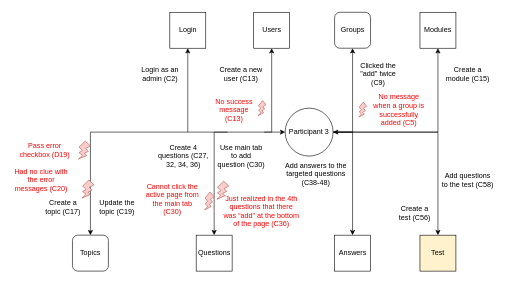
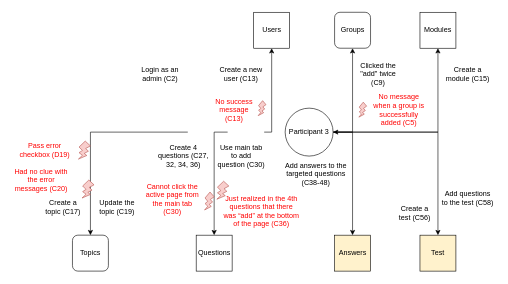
  <mxCell id="0" />
  <mxCell id="1" parent="0" />
  <mxCell id="2" value="Participant 3" style="ellipse;whiteSpace=wrap;html=1;aspect=fixed;" vertex="1" parent="1"><mxGeometry x="475" y="180" width="80" height="80" as="geometry" /></mxCell>
- <mxCell id="3" style="edgeStyle=orthogonalEdgeStyle;rounded=0;orthogonalLoop=1;jettySize=auto;html=1;entryX=0;entryY=0.5;entryDx=0;entryDy=0;startArrow=classic;startFill=1;" edge="1" parent="1" source="4" target="2"><mxGeometry relative="1" as="geometry"><Array as="points"><mxPoint x="313" y="220" /></Array></mxGeometry></mxCell>
- <mxCell id="4" value="Login" style="whiteSpace=wrap;html=1;aspect=fixed;" vertex="1" parent="1"><mxGeometry x="282.5" y="20" width="60" height="60" as="geometry" /></mxCell>
  <mxCell id="5" style="edgeStyle=orthogonalEdgeStyle;rounded=0;orthogonalLoop=1;jettySize=auto;html=1;startArrow=classic;startFill=1;endArrow=none;endFill=0;" edge="1" parent="1" source="6"><mxGeometry relative="1" as="geometry"><mxPoint x="440" y="220" as="targetPoint" /><Array as="points"><mxPoint x="453" y="220" /></Array></mxGeometry></mxCell>
  <mxCell id="6" value="Users" style="whiteSpace=wrap;html=1;aspect=fixed;" vertex="1" parent="1"><mxGeometry x="422.5" y="20" width="60" height="60" as="geometry" /></mxCell>
  <mxCell id="7" style="edgeStyle=orthogonalEdgeStyle;rounded=0;orthogonalLoop=1;jettySize=auto;html=1;entryX=1;entryY=0.5;entryDx=0;entryDy=0;startArrow=classic;startFill=1;endArrow=classic;endFill=1;" edge="1" parent="1" source="8" target="2"><mxGeometry relative="1" as="geometry"><Array as="points"><mxPoint x="588" y="220" /></Array></mxGeometry></mxCell>
  <mxCell id="8" value="Groups" style="whiteSpace=wrap;html=1;aspect=fixed;rounded=1;" vertex="1" parent="1"><mxGeometry x="557.5" y="20" width="60" height="60" as="geometry" /></mxCell>
  <mxCell id="9" style="edgeStyle=orthogonalEdgeStyle;rounded=0;orthogonalLoop=1;jettySize=auto;html=1;entryX=1;entryY=0.5;entryDx=0;entryDy=0;startArrow=classic;startFill=1;endArrow=none;endFill=0;" edge="1" parent="1" source="10" target="2"><mxGeometry relative="1" as="geometry"><Array as="points"><mxPoint x="730" y="220" /></Array></mxGeometry></mxCell>
  <mxCell id="10" value="Modules" style="whiteSpace=wrap;html=1;aspect=fixed;" vertex="1" parent="1"><mxGeometry x="700" y="20" width="60" height="60" as="geometry" /></mxCell>
  <mxCell id="11" style="edgeStyle=orthogonalEdgeStyle;rounded=0;orthogonalLoop=1;jettySize=auto;html=1;entryX=0;entryY=0.5;entryDx=0;entryDy=0;startArrow=classic;startFill=1;endArrow=none;endFill=0;" edge="1" parent="1" source="12"><mxGeometry relative="1" as="geometry"><Array as="points"><mxPoint x="150.5" y="220" /></Array><mxPoint x="312.5" y="220" as="targetPoint" /></mxGeometry></mxCell>
  <mxCell id="12" value="Topics" style="whiteSpace=wrap;html=1;aspect=fixed;rounded=1;" vertex="1" parent="1"><mxGeometry x="120" y="392" width="60" height="60" as="geometry" /></mxCell>
  <mxCell id="13" style="edgeStyle=orthogonalEdgeStyle;rounded=0;orthogonalLoop=1;jettySize=auto;html=1;entryX=0;entryY=0.5;entryDx=0;entryDy=0;startArrow=classic;startFill=1;endArrow=none;endFill=0;" edge="1" parent="1" source="14"><mxGeometry relative="1" as="geometry"><mxPoint x="379" y="220" as="targetPoint" /><Array as="points"><mxPoint x="357" y="220" /></Array></mxGeometry></mxCell>
  <mxCell id="14" value="Questions" style="whiteSpace=wrap;html=1;aspect=fixed;" vertex="1" parent="1"><mxGeometry x="326.5" y="392" width="60" height="60" as="geometry" /></mxCell>
  <mxCell id="15" style="edgeStyle=orthogonalEdgeStyle;rounded=0;orthogonalLoop=1;jettySize=auto;html=1;entryX=1;entryY=0.5;entryDx=0;entryDy=0;startArrow=classic;startFill=1;endArrow=none;endFill=0;" edge="1" parent="1" source="16" target="2"><mxGeometry relative="1" as="geometry"><Array as="points"><mxPoint x="588" y="220" /></Array></mxGeometry></mxCell>
- <mxCell id="16" value="Answers" style="whiteSpace=wrap;html=1;aspect=fixed;" vertex="1" parent="1"><mxGeometry x="557.5" y="392" width="60" height="60" as="geometry" /></mxCell>
+ <mxCell id="16" value="Answers" style="whiteSpace=wrap;html=1;aspect=fixed;fillColor=#fff2cc;" vertex="1" parent="1"><mxGeometry x="557.5" y="392" width="60" height="60" as="geometry" /></mxCell>
  <mxCell id="17" style="edgeStyle=orthogonalEdgeStyle;rounded=0;orthogonalLoop=1;jettySize=auto;html=1;entryX=1;entryY=0.5;entryDx=0;entryDy=0;startArrow=classic;startFill=1;endArrow=none;endFill=0;" edge="1" parent="1" source="18" target="2"><mxGeometry relative="1" as="geometry"><Array as="points"><mxPoint x="730" y="220" /></Array></mxGeometry></mxCell>
  <mxCell id="18" value="Test" style="whiteSpace=wrap;html=1;aspect=fixed;fillColor=#fff2cc;" vertex="1" parent="1"><mxGeometry x="700" y="392" width="60" height="60" as="geometry" /></mxCell>
  <mxCell id="19" value="Login as an admin (C2)" style="text;html=1;strokeColor=none;fillColor=none;align=center;verticalAlign=middle;whiteSpace=wrap;rounded=0;" vertex="1" parent="1"><mxGeometry x="230" y="98" width="73" height="50" as="geometry" /></mxCell>
  <mxCell id="20" value="Create a new user (C13)" style="text;html=1;strokeColor=none;fillColor=none;align=center;verticalAlign=middle;whiteSpace=wrap;rounded=0;" vertex="1" parent="1"><mxGeometry x="360" y="98" width="83" height="50" as="geometry" /></mxCell>
  <mxCell id="21" value="Create a module (C15)" style="text;html=1;strokeColor=none;fillColor=none;align=center;verticalAlign=middle;whiteSpace=wrap;rounded=0;" vertex="1" parent="1"><mxGeometry x="740" y="98" width="80" height="50" as="geometry" /></mxCell>
  <mxCell id="22" value="Create a topic (C17)" style="text;html=1;strokeColor=none;fillColor=none;align=center;verticalAlign=middle;whiteSpace=wrap;rounded=0;" vertex="1" parent="1"><mxGeometry x="67.5" y="320" width="73" height="50" as="geometry" /></mxCell>
  <mxCell id="23" value="Update the topic (C19)" style="text;html=1;strokeColor=none;fillColor=none;align=center;verticalAlign=middle;whiteSpace=wrap;rounded=0;" vertex="1" parent="1"><mxGeometry x="157.5" y="320" width="73" height="50" as="geometry" /></mxCell>
  <mxCell id="24" value="" style="verticalLabelPosition=bottom;verticalAlign=top;html=1;shape=mxgraph.basic.flash;fillColor=#f8cecc;strokeColor=#b85450;" vertex="1" parent="1"><mxGeometry x="130" y="235" width="20" height="30" as="geometry" /></mxCell>
  <mxCell id="25" value="&lt;font color=&quot;#ff0000&quot;&gt;Pass error checkbox (D19)&lt;/font&gt;" style="text;html=1;strokeColor=none;fillColor=none;align=center;verticalAlign=middle;whiteSpace=wrap;rounded=0;" vertex="1" parent="1"><mxGeometry x="27" y="225" width="94" height="50" as="geometry" /></mxCell>
  <mxCell id="26" value="Create 4 questions (C27, 32, 34, 36)" style="text;html=1;strokeColor=none;fillColor=none;align=center;verticalAlign=middle;whiteSpace=wrap;rounded=0;" vertex="1" parent="1"><mxGeometry x="257" y="235" width="97" height="50" as="geometry" /></mxCell>
  <mxCell id="27" value="Add answers to the targeted questions (C38-48)" style="text;html=1;strokeColor=none;fillColor=none;align=center;verticalAlign=middle;whiteSpace=wrap;rounded=0;" vertex="1" parent="1"><mxGeometry x="470" y="265" width="113" height="50" as="geometry" /></mxCell>
  <mxCell id="28" value="Create a test (C56)" style="text;html=1;strokeColor=none;fillColor=none;align=center;verticalAlign=middle;whiteSpace=wrap;rounded=0;" vertex="1" parent="1"><mxGeometry x="660" y="330" width="63" height="50" as="geometry" /></mxCell>
- <mxCell id="29" value="Add questions to the test (C58)" style="text;html=1;strokeColor=none;fillColor=none;align=center;verticalAlign=middle;whiteSpace=wrap;rounded=0;" vertex="1" parent="1"><mxGeometry x="735" y="275" width="90" height="50" as="geometry" /></mxCell>
+ <mxCell id="29" value="Add questions to the test (C58)" style="text;html=1;strokeColor=none;fillColor=none;align=center;verticalAlign=middle;whiteSpace=wrap;rounded=0;" vertex="1" parent="1"><mxGeometry x="735" y="305" width="90" height="50" as="geometry" /></mxCell>
  <mxCell id="30" value="" style="verticalLabelPosition=bottom;verticalAlign=top;html=1;shape=mxgraph.basic.flash;fillColor=#f8cecc;strokeColor=#b85450;" vertex="1" parent="1"><mxGeometry x="361" y="302" width="20" height="30" as="geometry" /></mxCell>
  <mxCell id="31" value="&lt;span id=&quot;docs-internal-guid-62fd8104-7fff-24da-9fc8-18dcf245097e&quot;&gt;&lt;p dir=&quot;ltr&quot;&gt;&lt;span&gt;&lt;font color=&quot;#ff0000&quot;&gt;No message when a group is successfully added (C5)&lt;/font&gt;&lt;/span&gt;&lt;/p&gt;&lt;/span&gt;" style="text;html=1;strokeColor=none;fillColor=none;align=center;verticalAlign=middle;whiteSpace=wrap;rounded=0;" vertex="1" parent="1"><mxGeometry x="618" y="157.5" width="94" height="50" as="geometry" /></mxCell>
  <mxCell id="32" value="" style="verticalLabelPosition=bottom;verticalAlign=top;html=1;shape=mxgraph.basic.flash;fillColor=#f8cecc;strokeColor=#b85450;" vertex="1" parent="1"><mxGeometry x="598" y="170" width="13" height="25" as="geometry" /></mxCell>
  <mxCell id="33" value="" style="verticalLabelPosition=bottom;verticalAlign=top;html=1;shape=mxgraph.basic.flash;fillColor=#f8cecc;strokeColor=#b85450;" vertex="1" parent="1"><mxGeometry x="430" y="167.5" width="13" height="25" as="geometry" /></mxCell>
  <mxCell id="34" value="&lt;font color=&quot;#ff0000&quot;&gt;No success message (C13)&lt;/font&gt;" style="text;html=1;strokeColor=none;fillColor=none;align=center;verticalAlign=middle;whiteSpace=wrap;rounded=0;" vertex="1" parent="1"><mxGeometry x="350" y="158" width="80" height="50" as="geometry" /></mxCell>
  <mxCell id="35" value="Clicked the &quot;add&quot; twice (C9)" style="text;html=1;strokeColor=none;fillColor=none;align=center;verticalAlign=middle;whiteSpace=wrap;rounded=0;" vertex="1" parent="1"><mxGeometry x="594" y="98" width="73" height="50" as="geometry" /></mxCell>
  <mxCell id="36" value="&lt;span id=&quot;docs-internal-guid-01af9080-7fff-fb54-7e95-d678ef706640&quot;&gt;&lt;p dir=&quot;ltr&quot;&gt;&lt;span&gt;Had no clue with the error messages (C20)&lt;/span&gt;&lt;/p&gt;&lt;/span&gt;" style="text;html=1;strokeColor=none;fillColor=none;align=center;verticalAlign=middle;whiteSpace=wrap;rounded=0;fontColor=#FF0000;" vertex="1" parent="1"><mxGeometry x="20.5" y="275" width="94" height="50" as="geometry" /></mxCell>
  <mxCell id="37" value="" style="verticalLabelPosition=bottom;verticalAlign=top;html=1;shape=mxgraph.basic.flash;fillColor=#f8cecc;strokeColor=#b85450;" vertex="1" parent="1"><mxGeometry x="340.5" y="320" width="16" height="30" as="geometry" /></mxCell>
  <mxCell id="38" value="&lt;span id=&quot;docs-internal-guid-de39169a-7fff-e253-a285-7868202f962a&quot;&gt;&lt;p dir=&quot;ltr&quot;&gt;&lt;span&gt;Use main tab to add question (C30)&lt;/span&gt;&lt;/p&gt;&lt;/span&gt;" style="text;html=1;strokeColor=none;fillColor=none;align=center;verticalAlign=middle;whiteSpace=wrap;rounded=0;" vertex="1" parent="1"><mxGeometry x="361" y="235" width="82" height="50" as="geometry" /></mxCell>
  <mxCell id="39" value="&lt;span id=&quot;docs-internal-guid-01af9080-7fff-fb54-7e95-d678ef706640&quot;&gt;&lt;p dir=&quot;ltr&quot;&gt;&lt;/p&gt;&lt;p dir=&quot;ltr&quot;&gt;&lt;span&gt;Cannot click the active page from the main tab (C30)&lt;/span&gt;&lt;/p&gt;&lt;/span&gt;" style="text;html=1;strokeColor=none;fillColor=none;align=center;verticalAlign=middle;whiteSpace=wrap;rounded=0;fontColor=#FF0000;" vertex="1" parent="1"><mxGeometry x="240" y="300" width="94" height="64" as="geometry" /></mxCell>
  <mxCell id="40" value="" style="verticalLabelPosition=bottom;verticalAlign=top;html=1;shape=mxgraph.basic.flash;fillColor=#f8cecc;strokeColor=#b85450;" vertex="1" parent="1"><mxGeometry x="136" y="300" width="20" height="30" as="geometry" /></mxCell>
  <mxCell id="41" value="&lt;span id=&quot;docs-internal-guid-01af9080-7fff-fb54-7e95-d678ef706640&quot;&gt;&lt;p dir=&quot;ltr&quot;&gt;&lt;/p&gt;&lt;p dir=&quot;ltr&quot;&gt;&lt;/p&gt;&lt;p dir=&quot;ltr&quot;&gt;&lt;span&gt;Just realized in the 4th questions that there was “add” at the bottom of the page (C36)&lt;/span&gt;&lt;/p&gt;&lt;/span&gt;" style="text;html=1;strokeColor=none;fillColor=none;align=center;verticalAlign=middle;whiteSpace=wrap;rounded=0;fontColor=#FF0000;" vertex="1" parent="1"><mxGeometry x="371" y="320" width="129" height="64" as="geometry" /></mxCell>
